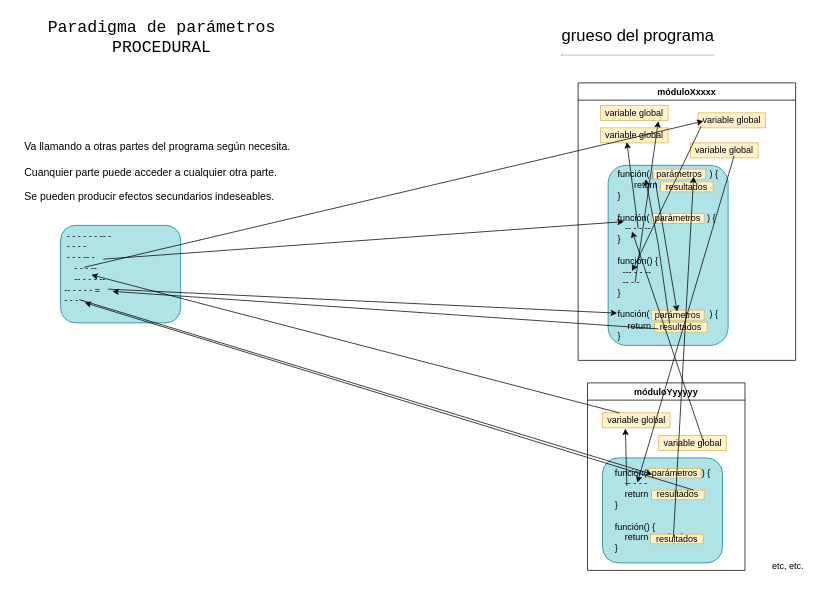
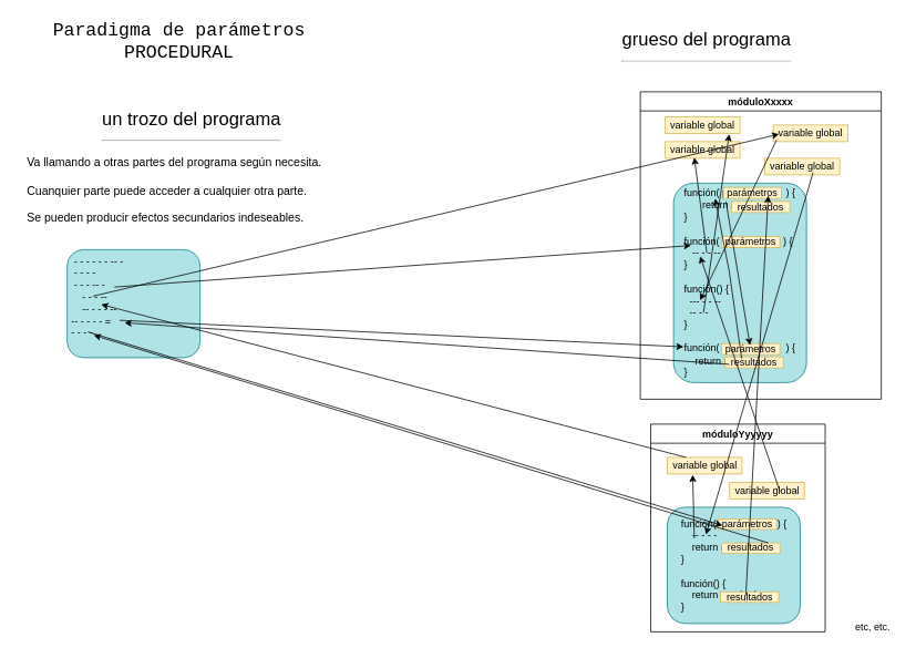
  <mxCell id="0" />
  <mxCell id="1" parent="0" />
  <mxCell id="2" value="móduloXxxxx" style="swimlane;" parent="1" vertex="1"><mxGeometry x="770" y="110" width="290" height="370" as="geometry" /></mxCell>
  <mxCell id="3" value="variable global" style="rounded=0;whiteSpace=wrap;html=1;fillColor=#fff2cc;strokeColor=#d6b656;" parent="2" vertex="1"><mxGeometry x="30" y="30" width="90" height="20" as="geometry" /></mxCell>
  <mxCell id="4" value="variable global" style="rounded=0;whiteSpace=wrap;html=1;fillColor=#fff2cc;strokeColor=#d6b656;" parent="2" vertex="1"><mxGeometry x="30" y="60" width="90" height="20" as="geometry" /></mxCell>
  <mxCell id="5" value="variable global" style="rounded=0;whiteSpace=wrap;html=1;fillColor=#fff2cc;strokeColor=#d6b656;" parent="2" vertex="1"><mxGeometry x="160" y="40" width="90" height="20" as="geometry" /></mxCell>
  <mxCell id="6" value="variable global" style="rounded=0;whiteSpace=wrap;html=1;fillColor=#fff2cc;strokeColor=#d6b656;" parent="2" vertex="1"><mxGeometry x="150" y="80" width="90" height="20" as="geometry" /></mxCell>
  <mxCell id="7" value="" style="group;align=left;" parent="2" vertex="1" connectable="0"><mxGeometry x="40" y="110" width="160" height="240" as="geometry" /></mxCell>
  <mxCell id="8" value="función( parámetos&amp;nbsp; &amp;nbsp; &amp;nbsp; ) {&lt;br&gt;return resultados&lt;br&gt;&lt;div style=&quot;text-align: left&quot;&gt;&lt;span&gt;}&lt;/span&gt;&lt;/div&gt;&lt;div style=&quot;text-align: left&quot;&gt;&lt;span&gt;&lt;br&gt;&lt;/span&gt;&lt;/div&gt;&lt;div style=&quot;text-align: left&quot;&gt;&lt;span style=&quot;text-align: center&quot;&gt;función( parámetos&amp;nbsp; &amp;nbsp; &amp;nbsp;) {&lt;/span&gt;&lt;br style=&quot;text-align: center&quot;&gt;&lt;span style=&quot;text-align: center&quot;&gt;&amp;nbsp; &amp;nbsp;-- - - --&amp;nbsp;&lt;/span&gt;&lt;br style=&quot;text-align: center&quot;&gt;&lt;div&gt;}&lt;/div&gt;&lt;div&gt;&lt;br&gt;&lt;/div&gt;&lt;div&gt;función() {&lt;/div&gt;&lt;div&gt;&amp;nbsp; --- - - --&lt;/div&gt;&lt;div&gt;&amp;nbsp; -- - -&amp;nbsp;&lt;/div&gt;&lt;div&gt;}&lt;/div&gt;&lt;div&gt;&lt;br&gt;&lt;/div&gt;&lt;div&gt;&lt;span style=&quot;text-align: center&quot;&gt;función( parámetos&amp;nbsp; &amp;nbsp; &amp;nbsp; ) {&lt;/span&gt;&lt;br style=&quot;text-align: center&quot;&gt;&lt;span style=&quot;text-align: center&quot;&gt;&amp;nbsp; &amp;nbsp; return resultados&lt;/span&gt;&lt;br style=&quot;text-align: center&quot;&gt;&lt;div&gt;}&lt;/div&gt;&lt;/div&gt;&lt;/div&gt;" style="rounded=1;whiteSpace=wrap;html=1;fillColor=#b0e3e6;strokeColor=#0e8088;" parent="7" vertex="1"><mxGeometry width="160" height="240" as="geometry" /></mxCell>
  <mxCell id="9" value="parámetros" style="rounded=0;whiteSpace=wrap;html=1;fillColor=#fff2cc;strokeColor=#d6b656;" parent="7" vertex="1"><mxGeometry x="60" y="5" width="70" height="13.333" as="geometry" /></mxCell>
  <mxCell id="10" value="resultados" style="rounded=0;whiteSpace=wrap;html=1;fillColor=#fff2cc;strokeColor=#d6b656;" parent="7" vertex="1"><mxGeometry x="70" y="22" width="70" height="13.333" as="geometry" /></mxCell>
  <mxCell id="11" value="parámetros" style="rounded=0;whiteSpace=wrap;html=1;fillColor=#fff2cc;strokeColor=#d6b656;" parent="7" vertex="1"><mxGeometry x="58" y="64" width="70" height="13.333" as="geometry" /></mxCell>
  <mxCell id="12" value="parámetros" style="rounded=0;whiteSpace=wrap;html=1;fillColor=#fff2cc;strokeColor=#d6b656;" parent="7" vertex="1"><mxGeometry x="58" y="193.003" width="70" height="13.333" as="geometry" /></mxCell>
  <mxCell id="13" value="resultados" style="rounded=0;whiteSpace=wrap;html=1;fillColor=#fff2cc;strokeColor=#d6b656;" parent="7" vertex="1"><mxGeometry x="62" y="209.0" width="70" height="13.333" as="geometry" /></mxCell>
  <mxCell id="14" value="" style="endArrow=none;html=1;rounded=0;fontSize=14;startArrow=classic;startFill=1;endFill=0;" parent="7" edge="1"><mxGeometry width="50" height="50" relative="1" as="geometry"><mxPoint x="50" y="18.33" as="sourcePoint" /><mxPoint x="82" y="211" as="targetPoint" /><Array as="points"><mxPoint x="67" y="106.33" /></Array></mxGeometry></mxCell>
  <mxCell id="15" value="móduloYyyyyy" style="swimlane;" parent="1" vertex="1"><mxGeometry x="782.5" y="510" width="210" height="250" as="geometry" /></mxCell>
  <mxCell id="16" value="variable global" style="rounded=0;whiteSpace=wrap;html=1;fillColor=#fff2cc;strokeColor=#d6b656;" parent="15" vertex="1"><mxGeometry x="20" y="40" width="90" height="20" as="geometry" /></mxCell>
  <mxCell id="17" value="variable global" style="rounded=0;whiteSpace=wrap;html=1;fillColor=#fff2cc;strokeColor=#d6b656;" parent="15" vertex="1"><mxGeometry x="95" y="70" width="90" height="20" as="geometry" /></mxCell>
  <mxCell id="18" value="" style="group" parent="15" vertex="1" connectable="0"><mxGeometry x="20" y="100" width="160" height="140" as="geometry" /></mxCell>
  <mxCell id="19" value="función( parámetos&amp;nbsp; &amp;nbsp; ) {&lt;br&gt;&lt;div style=&quot;text-align: left&quot;&gt;&amp;nbsp; &amp;nbsp; -- - - -&lt;/div&gt;&lt;div style=&quot;text-align: left&quot;&gt;&lt;span&gt;&amp;nbsp; &amp;nbsp; return resultados&lt;/span&gt;&lt;/div&gt;&lt;div style=&quot;text-align: left&quot;&gt;&lt;span&gt;}&lt;/span&gt;&lt;/div&gt;&lt;div style=&quot;text-align: left&quot;&gt;&lt;span&gt;&lt;br&gt;&lt;/span&gt;&lt;/div&gt;&lt;div style=&quot;text-align: left&quot;&gt;&lt;span style=&quot;text-align: center&quot;&gt;función() {&lt;/span&gt;&lt;br style=&quot;text-align: center&quot;&gt;&lt;span style=&quot;text-align: center&quot;&gt;&amp;nbsp; &amp;nbsp; return resultados&lt;/span&gt;&lt;br style=&quot;text-align: center&quot;&gt;&lt;div&gt;}&lt;/div&gt;&lt;/div&gt;" style="rounded=1;whiteSpace=wrap;html=1;fillColor=#b0e3e6;strokeColor=#0e8088;" parent="18" vertex="1"><mxGeometry width="160" height="140" as="geometry" /></mxCell>
  <mxCell id="20" value="parámetros" style="rounded=0;whiteSpace=wrap;html=1;fillColor=#fff2cc;strokeColor=#d6b656;" parent="18" vertex="1"><mxGeometry x="61.5" y="14.002" width="70" height="12.727" as="geometry" /></mxCell>
  <mxCell id="21" value="resultados" style="rounded=0;whiteSpace=wrap;html=1;fillColor=#fff2cc;strokeColor=#d6b656;" parent="18" vertex="1"><mxGeometry x="65.5" y="43" width="70" height="12.727" as="geometry" /></mxCell>
  <mxCell id="22" value="resultados" style="rounded=0;whiteSpace=wrap;html=1;fillColor=#fff2cc;strokeColor=#d6b656;" parent="18" vertex="1"><mxGeometry x="64" y="101.818" width="70" height="12.727" as="geometry" /></mxCell>
  <mxCell id="23" value="" style="endArrow=classic;html=1;rounded=0;fontSize=14;" parent="15" edge="1"><mxGeometry width="50" height="50" relative="1" as="geometry"><mxPoint x="52.5" y="137.5" as="sourcePoint" /><mxPoint x="50.5" y="61" as="targetPoint" /></mxGeometry></mxCell>
  <mxCell id="24" value="etc, etc." style="text;html=1;strokeColor=none;fillColor=none;align=center;verticalAlign=middle;whiteSpace=wrap;rounded=0;" parent="1" vertex="1"><mxGeometry x="1020" y="740" width="60" height="30" as="geometry" /></mxCell>
  <mxCell id="25" value="grueso del programa&lt;br&gt;&lt;hr&gt;" style="text;html=1;strokeColor=none;fillColor=none;align=center;verticalAlign=middle;whiteSpace=wrap;rounded=0;fontSize=22;" parent="1" vertex="1"><mxGeometry x="670" y="45" width="360" height="30" as="geometry" /></mxCell>
+ <mxCell id="26" value="un trozo del programa&lt;br&gt;&lt;hr&gt;" style="text;html=1;strokeColor=none;fillColor=none;align=center;verticalAlign=middle;whiteSpace=wrap;rounded=0;fontSize=22;" parent="1" vertex="1"><mxGeometry x="50" y="140" width="360" height="30" as="geometry" /></mxCell>
  <mxCell id="27" value="Va llamando a otras partes del programa según necesita.&lt;br&gt;&lt;br&gt;Cuanquier parte puede acceder a cualquier otra parte.&lt;br&gt;&lt;br&gt;Se pueden producir efectos secundarios indeseables." style="text;html=1;strokeColor=none;fillColor=none;align=left;verticalAlign=top;whiteSpace=wrap;rounded=0;fontSize=14;" parent="1" vertex="1"><mxGeometry x="30" y="180" width="410" height="130" as="geometry" /></mxCell>
  <mxCell id="28" value="&lt;div&gt;&lt;span&gt;&amp;nbsp; - - - - - - -- -&lt;/span&gt;&lt;/div&gt;&lt;div&gt;&lt;span&gt;&amp;nbsp; - - - -&lt;/span&gt;&lt;/div&gt;&lt;div&gt;&lt;span&gt;&amp;nbsp; - - - -- -&lt;/span&gt;&lt;/div&gt;&lt;div&gt;&lt;span&gt;&amp;nbsp; &amp;nbsp; &amp;nbsp;- - - --&amp;nbsp;&lt;/span&gt;&lt;/div&gt;&lt;div&gt;&lt;span&gt;&amp;nbsp; &amp;nbsp; &amp;nbsp;-- - - - --&lt;/span&gt;&lt;/div&gt;&lt;div&gt;&lt;span&gt;&amp;nbsp;-- - - - - =&lt;/span&gt;&lt;/div&gt;&lt;div&gt;&lt;span&gt;&amp;nbsp;- - - -&lt;/span&gt;&lt;/div&gt;" style="rounded=1;whiteSpace=wrap;html=1;fillColor=#b0e3e6;strokeColor=#0e8088;align=left;verticalAlign=top;" parent="1" vertex="1"><mxGeometry x="80" y="300" width="160" height="130" as="geometry" /></mxCell>
  <mxCell id="29" value="" style="endArrow=classic;html=1;rounded=0;fontSize=14;" parent="1" edge="1"><mxGeometry width="50" height="50" relative="1" as="geometry"><mxPoint x="137" y="345" as="sourcePoint" /><mxPoint x="831" y="295" as="targetPoint" /></mxGeometry></mxCell>
  <mxCell id="30" value="" style="endArrow=classic;html=1;rounded=0;fontSize=14;" parent="1" edge="1"><mxGeometry width="50" height="50" relative="1" as="geometry"><mxPoint x="143" y="385" as="sourcePoint" /><mxPoint x="822" y="417" as="targetPoint" /></mxGeometry></mxCell>
  <mxCell id="31" value="" style="endArrow=none;html=1;rounded=0;fontSize=14;startArrow=classic;startFill=1;endFill=0;" parent="1" edge="1"><mxGeometry width="50" height="50" relative="1" as="geometry"><mxPoint x="149" y="388" as="sourcePoint" /><mxPoint x="877" y="438" as="targetPoint" /></mxGeometry></mxCell>
  <mxCell id="32" value="" style="endArrow=classic;html=1;rounded=0;fontSize=14;" parent="1" edge="1"><mxGeometry width="50" height="50" relative="1" as="geometry"><mxPoint x="850" y="304" as="sourcePoint" /><mxPoint x="835" y="189" as="targetPoint" /></mxGeometry></mxCell>
  <mxCell id="33" value="" style="endArrow=classic;html=1;rounded=0;fontSize=14;" parent="1" edge="1"><mxGeometry width="50" height="50" relative="1" as="geometry"><mxPoint x="846" y="376" as="sourcePoint" /><mxPoint x="877" y="161" as="targetPoint" /></mxGeometry></mxCell>
  <mxCell id="34" value="" style="endArrow=classic;html=1;rounded=0;fontSize=14;" parent="1" edge="1"><mxGeometry width="50" height="50" relative="1" as="geometry"><mxPoint x="934" y="168" as="sourcePoint" /><mxPoint x="842" y="361" as="targetPoint" /></mxGeometry></mxCell>
  <mxCell id="35" value="" style="endArrow=classic;html=1;rounded=0;fontSize=14;" parent="1" edge="1"><mxGeometry width="50" height="50" relative="1" as="geometry"><mxPoint x="873" y="242" as="sourcePoint" /><mxPoint x="902" y="415" as="targetPoint" /></mxGeometry></mxCell>
  <mxCell id="36" value="" style="endArrow=classic;html=1;rounded=0;fontSize=14;" parent="1" edge="1"><mxGeometry width="50" height="50" relative="1" as="geometry"><mxPoint x="978" y="207" as="sourcePoint" /><mxPoint x="849" y="643" as="targetPoint" /></mxGeometry></mxCell>
  <mxCell id="37" value="" style="endArrow=classic;html=1;rounded=0;fontSize=14;" parent="1" edge="1"><mxGeometry width="50" height="50" relative="1" as="geometry"><mxPoint x="897" y="716" as="sourcePoint" /><mxPoint x="924" y="235" as="targetPoint" /></mxGeometry></mxCell>
  <mxCell id="38" value="" style="endArrow=classic;html=1;rounded=0;fontSize=14;" parent="1" edge="1"><mxGeometry width="50" height="50" relative="1" as="geometry"><mxPoint x="938" y="591" as="sourcePoint" /><mxPoint x="842" y="308" as="targetPoint" /></mxGeometry></mxCell>
  <mxCell id="39" value="" style="endArrow=classic;html=1;rounded=0;fontSize=14;" parent="1" edge="1"><mxGeometry width="50" height="50" relative="1" as="geometry"><mxPoint x="111" y="356" as="sourcePoint" /><mxPoint x="937" y="161" as="targetPoint" /></mxGeometry></mxCell>
  <mxCell id="40" value="" style="endArrow=none;html=1;rounded=0;fontSize=14;startArrow=classic;startFill=1;endFill=0;" parent="1" edge="1"><mxGeometry width="50" height="50" relative="1" as="geometry"><mxPoint x="121" y="366" as="sourcePoint" /><mxPoint x="825" y="550" as="targetPoint" /></mxGeometry></mxCell>
  <mxCell id="41" value="" style="endArrow=classic;html=1;rounded=0;fontSize=14;" parent="1" edge="1"><mxGeometry width="50" height="50" relative="1" as="geometry"><mxPoint x="105" y="399" as="sourcePoint" /><mxPoint x="869" y="632" as="targetPoint" /></mxGeometry></mxCell>
  <mxCell id="42" value="" style="endArrow=none;html=1;rounded=0;fontSize=14;startArrow=classic;startFill=1;endFill=0;" parent="1" edge="1"><mxGeometry width="50" height="50" relative="1" as="geometry"><mxPoint x="112" y="403" as="sourcePoint" /><mxPoint x="924" y="653" as="targetPoint" /></mxGeometry></mxCell>
  <mxCell id="43" value="Paradigma de parámetros PROCEDURAL" style="text;html=1;strokeColor=none;fillColor=none;align=center;verticalAlign=middle;whiteSpace=wrap;rounded=0;fontSize=22;fontFamily=Courier New;" parent="1" vertex="1"><mxGeometry x="20" y="20" width="390" height="60" as="geometry" /></mxCell>
